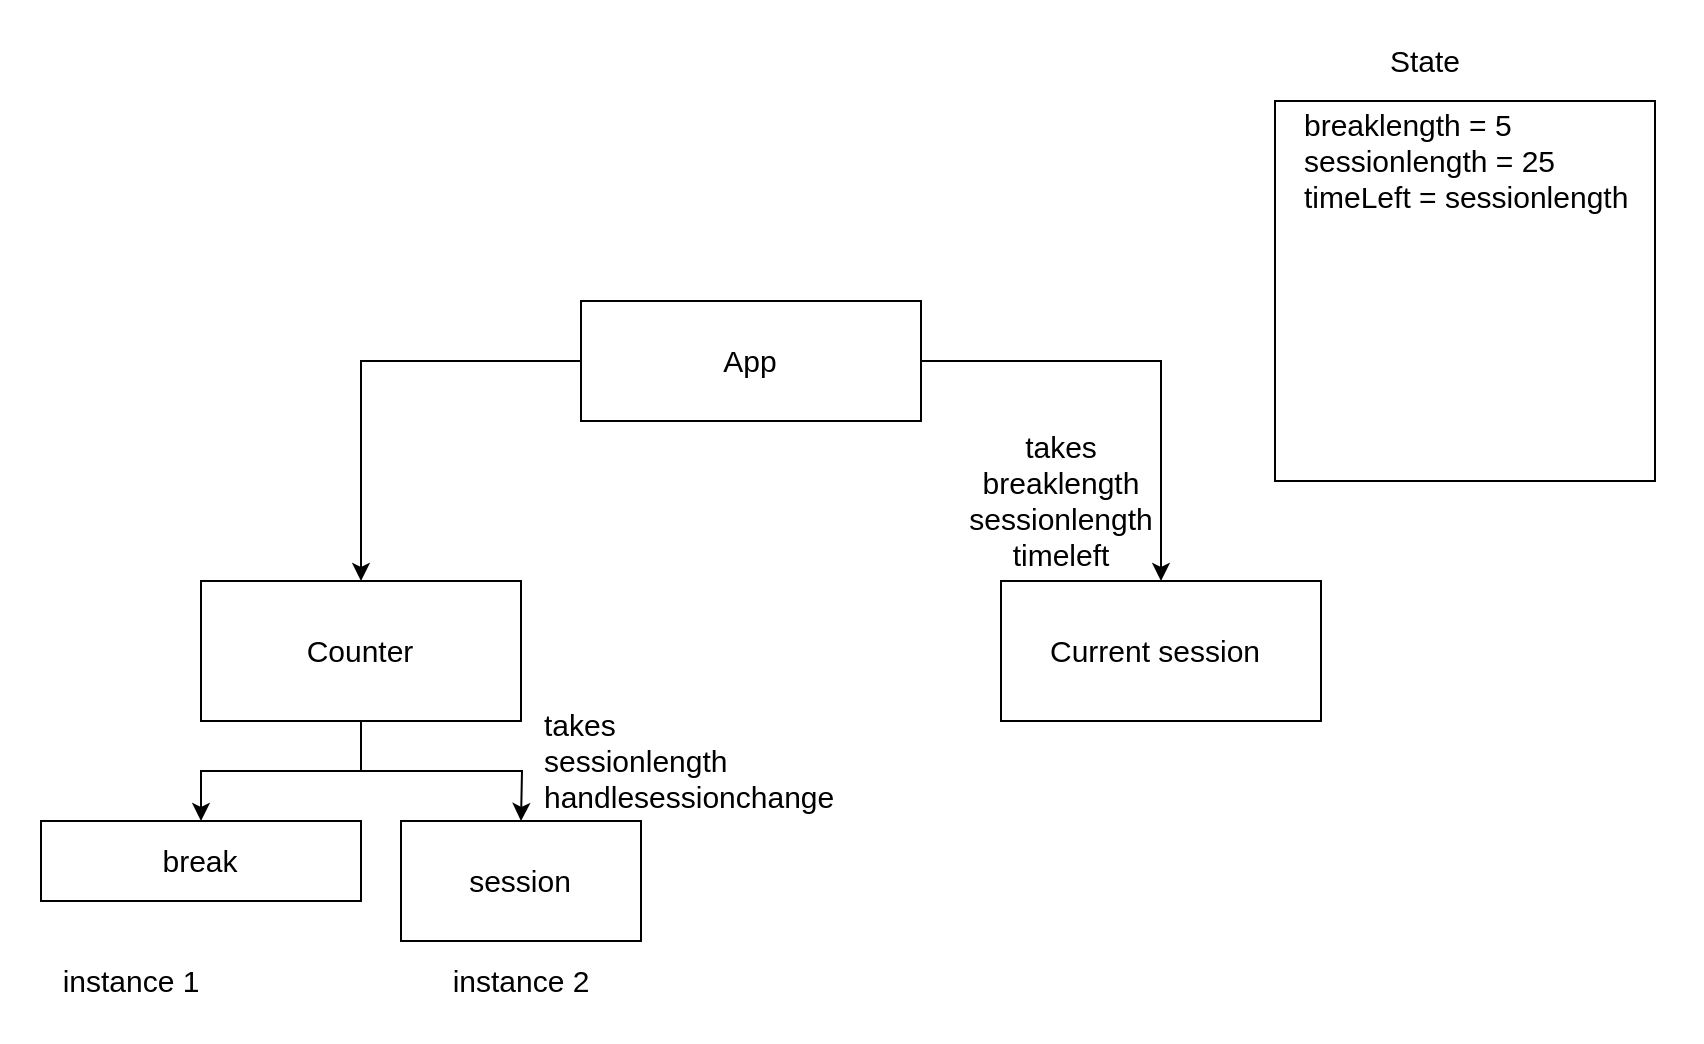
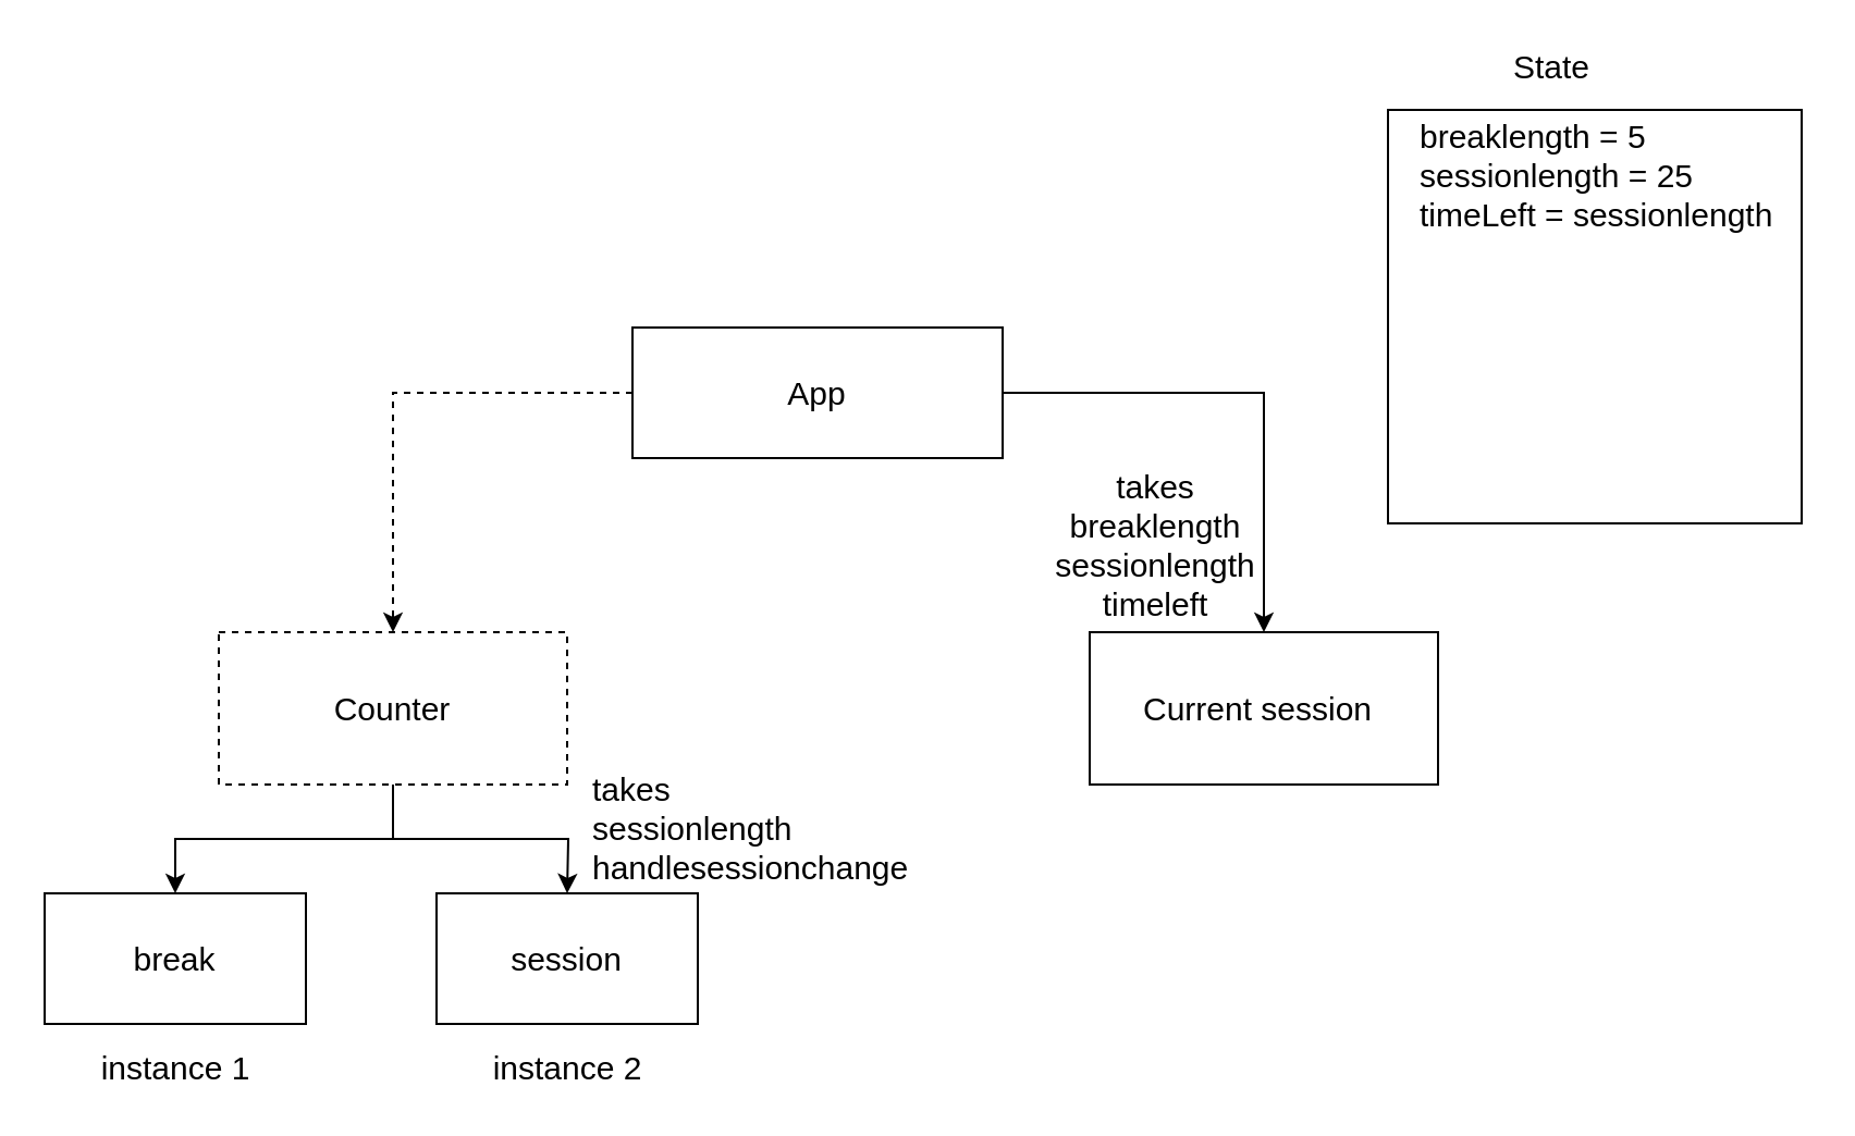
  <mxCell id="0" />
  <mxCell id="1" parent="0" />
- <mxCell id="2" value="" style="edgeStyle=orthogonalEdgeStyle;rounded=0;orthogonalLoop=1;jettySize=auto;html=1;fontSize=15;" edge="1" parent="1" source="4" target="7"><mxGeometry relative="1" as="geometry" /></mxCell>
+ <mxCell id="2" value="" style="edgeStyle=orthogonalEdgeStyle;rounded=0;orthogonalLoop=1;jettySize=auto;html=1;fontSize=15;dashed=1;" edge="1" parent="1" source="4" target="7"><mxGeometry relative="1" as="geometry" /></mxCell>
  <mxCell id="3" value="" style="edgeStyle=orthogonalEdgeStyle;rounded=0;orthogonalLoop=1;jettySize=auto;html=1;fontSize=15;" edge="1" parent="1" source="4" target="16"><mxGeometry relative="1" as="geometry" /></mxCell>
  <mxCell id="4" value="App" style="rounded=0;whiteSpace=wrap;html=1;fontSize=15;" vertex="1" parent="1"><mxGeometry x="290" y="150" width="170" height="60" as="geometry" /></mxCell>
  <mxCell id="5" value="" style="edgeStyle=orthogonalEdgeStyle;rounded=0;orthogonalLoop=1;jettySize=auto;html=1;fontSize=15;" edge="1" parent="1" source="7" target="8"><mxGeometry relative="1" as="geometry" /></mxCell>
  <mxCell id="6" style="edgeStyle=orthogonalEdgeStyle;rounded=0;orthogonalLoop=1;jettySize=auto;html=1;fontSize=15;" edge="1" parent="1" source="7"><mxGeometry relative="1" as="geometry"><mxPoint x="260" y="410" as="targetPoint" /></mxGeometry></mxCell>
- <mxCell id="7" value="Counter" style="whiteSpace=wrap;html=1;rounded=0;fontSize=15;" vertex="1" parent="1"><mxGeometry x="100" y="290" width="160" height="70" as="geometry" /></mxCell>
- <mxCell id="8" value="break" style="whiteSpace=wrap;html=1;rounded=0;fontSize=15;" vertex="1" parent="1"><mxGeometry x="20" y="410" width="160" height="40" as="geometry" /></mxCell>
+ <mxCell id="7" value="Counter" style="whiteSpace=wrap;html=1;rounded=0;fontSize=15;dashed=1;" vertex="1" parent="1"><mxGeometry x="100" y="290" width="160" height="70" as="geometry" /></mxCell>
+ <mxCell id="8" value="break" style="whiteSpace=wrap;html=1;rounded=0;fontSize=15;" vertex="1" parent="1"><mxGeometry x="20" y="410" width="120" height="60" as="geometry" /></mxCell>
  <mxCell id="9" value="session" style="whiteSpace=wrap;html=1;rounded=0;fontSize=15;" vertex="1" parent="1"><mxGeometry x="200" y="410" width="120" height="60" as="geometry" /></mxCell>
- <mxCell id="10" value="instance 1" style="text;html=1;align=center;verticalAlign=middle;resizable=0;points=[];autosize=1;strokeColor=none;fontSize=15;" vertex="1" parent="1"><mxGeometry x="25" y="480" width="80" height="20" as="geometry" /></mxCell>
+ <mxCell id="10" value="instance 1" style="text;html=1;align=center;verticalAlign=middle;resizable=0;points=[];autosize=1;strokeColor=none;fontSize=15;" vertex="1" parent="1"><mxGeometry x="40" y="480" width="80" height="20" as="geometry" /></mxCell>
  <mxCell id="11" value="instance 2" style="text;html=1;align=center;verticalAlign=middle;resizable=0;points=[];autosize=1;strokeColor=none;fontSize=15;" vertex="1" parent="1"><mxGeometry x="220" y="480" width="80" height="20" as="geometry" /></mxCell>
  <mxCell id="12" value="" style="whiteSpace=wrap;html=1;aspect=fixed;fontSize=15;" vertex="1" parent="1"><mxGeometry x="637" y="50" width="190" height="190" as="geometry" /></mxCell>
  <mxCell id="13" value="State" style="text;html=1;align=center;verticalAlign=middle;resizable=0;points=[];autosize=1;strokeColor=none;fontSize=15;" vertex="1" parent="1"><mxGeometry x="687" y="20" width="50" height="20" as="geometry" /></mxCell>
  <mxCell id="14" value="breaklength = 5&lt;br&gt;&lt;div&gt;&lt;span&gt;sessionlength = 25&lt;/span&gt;&lt;/div&gt;&lt;div&gt;&lt;span&gt;timeLeft = sessionlength&lt;/span&gt;&lt;/div&gt;" style="text;html=1;align=left;verticalAlign=middle;resizable=0;points=[];autosize=1;strokeColor=none;fontSize=15;" vertex="1" parent="1"><mxGeometry x="650" y="50" width="180" height="60" as="geometry" /></mxCell>
  <mxCell id="15" value="takes&amp;nbsp;&lt;br&gt;sessionlength&lt;br&gt;handlesessionchange" style="text;html=1;strokeColor=none;fillColor=none;align=left;verticalAlign=middle;whiteSpace=wrap;rounded=0;fontSize=15;" vertex="1" parent="1"><mxGeometry x="270" y="370" width="40" height="20" as="geometry" /></mxCell>
  <mxCell id="16" value="" style="whiteSpace=wrap;html=1;rounded=0;fontSize=15;" vertex="1" parent="1"><mxGeometry x="500" y="290" width="160" height="70" as="geometry" /></mxCell>
  <mxCell id="17" value="Current session" style="text;html=1;align=center;verticalAlign=middle;resizable=0;points=[];autosize=1;strokeColor=none;fontSize=15;" vertex="1" parent="1"><mxGeometry x="517" y="315" width="120" height="20" as="geometry" /></mxCell>
  <mxCell id="18" value="takes&lt;br&gt;breaklength&lt;br&gt;sessionlength&lt;br&gt;timeleft" style="text;html=1;align=center;verticalAlign=middle;resizable=0;points=[];autosize=1;strokeColor=none;fontSize=15;" vertex="1" parent="1"><mxGeometry x="475" y="210" width="110" height="80" as="geometry" /></mxCell>
